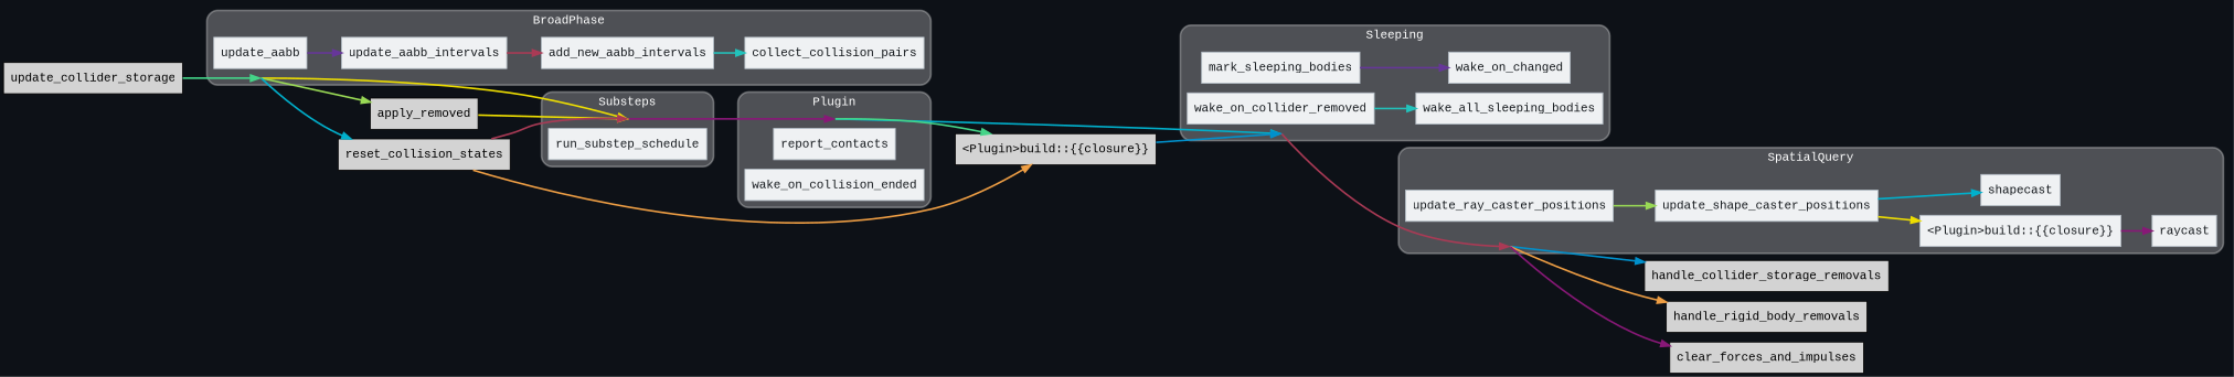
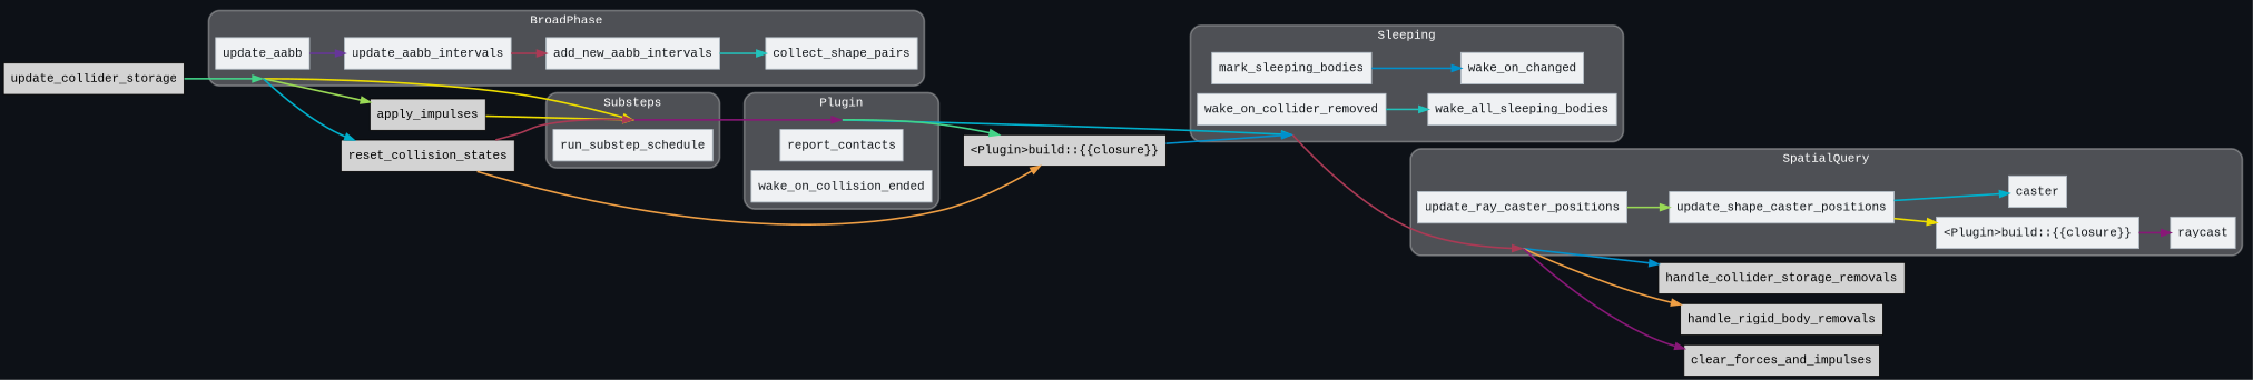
  digraph {
    bgcolor="#0d1117"
    compound=true
    fontname="Liberation Mono"
    nodesep=0.15
    rankdir=LR
    splines=spline
    node [fontname="Liberation Mono" shape=box style=filled color="#b4bec7" fillcolor="#eff1f3" fontcolor="#15191d" penwidth=1]
    edge [color="#eede00" fontname="Liberation Mono" penwidth=2]
    "set_marker_node_Set(0)" [height=0 shape=point style=invis color="" fillcolor="" fontcolor="" penwidth=""]
    n2 [label=update_aabb]
    n3 [label=update_aabb_intervals]
    n4 [label=add_new_aabb_intervals]
-   n5 [label=collect_collision_pairs]
+   n5 [label=collect_shape_pairs]
    "set_marker_node_Set(1)" [height=0 shape=point style=invis color="" fillcolor="" fontcolor="" penwidth=""]
    n7 [label=run_substep_schedule]
    "set_marker_node_Set(2)" [height=0 shape=point style=invis color="" fillcolor="" fontcolor="" penwidth=""]
    n9 [label=report_contacts]
    n10 [label=wake_on_collision_ended]
    "set_marker_node_Set(3)" [height=0 shape=point style=invis color="" fillcolor="" fontcolor="" penwidth=""]
    n12 [label=mark_sleeping_bodies]
    n13 [label=wake_on_changed]
    n14 [label=wake_on_collider_removed]
    n15 [label=wake_all_sleeping_bodies]
    "set_marker_node_Set(4)" [height=0 shape=point style=invis color="" fillcolor="" fontcolor="" penwidth=""]
    n17 [label=update_ray_caster_positions]
    n18 [label=update_shape_caster_positions]
    n19 [label="<Plugin>build::{{closure}}"]
    n20 [label=raycast]
-   n21 [label=shapecast]
-   n22 [label=apply_removed color="" fillcolor="" fontcolor="" penwidth=""]
+   n21 [label=caster]
+   n22 [label=apply_impulses color="" fillcolor="" fontcolor="" penwidth=""]
    n23 [label=reset_collision_states color="" fillcolor="" fontcolor="" penwidth=""]
    n24 [label="<Plugin>build::{{closure}}" color="" fillcolor="" fontcolor="" penwidth=""]
    n25 [label=handle_collider_storage_removals color="" fillcolor="" fontcolor="" penwidth=""]
    n26 [label=handle_rigid_body_removals color="" fillcolor="" fontcolor="" penwidth=""]
    n27 [label=clear_forces_and_impulses color="" fillcolor="" fontcolor="" penwidth=""]
    n28 [label=update_collider_storage color="" fillcolor="" fontcolor="" penwidth=""]
    subgraph cluster_1 {
      color="#ffffff50"
      fillcolor="#ffffff44"
      fontcolor="#ffffff"
      label=BroadPhase
      penwidth=2
      style="rounded,filled"
      "set_marker_node_Set(0)"
      n2
      n3
      n4
      n5
    }
    subgraph cluster_2 {
      color="#ffffff50"
      fillcolor="#ffffff44"
      fontcolor="#ffffff"
      label=Substeps
      penwidth=2
      style="rounded,filled"
      "set_marker_node_Set(1)"
      n7
    }
    subgraph cluster_3 {
      color="#ffffff50"
      fillcolor="#ffffff44"
      fontcolor="#ffffff"
      label=Plugin
      penwidth=2
      style="rounded,filled"
      "set_marker_node_Set(2)"
      n9
      n10
    }
    subgraph cluster_4 {
      color="#ffffff50"
      fillcolor="#ffffff44"
      fontcolor="#ffffff"
      label=Sleeping
      penwidth=2
      style="rounded,filled"
      "set_marker_node_Set(3)"
      n12
      n13
      n14
      n15
    }
    subgraph cluster_5 {
      color="#ffffff50"
      fillcolor="#ffffff44"
      fontcolor="#ffffff"
      label=SpatialQuery
      penwidth=2
      style="rounded,filled"
      "set_marker_node_Set(4)"
      n17
      n18
      n19
      n20
      n21
    }
    "set_marker_node_Set(0)" -> "set_marker_node_Set(1)"
    "set_marker_node_Set(0)" -> n22 [color="#99d955"]
    "set_marker_node_Set(0)" -> n23 [color="#00b0cc"]
    n2 -> n3 [color="#663699"]
    n3 -> n4 [color="#aa3a55"]
    n4 -> n5 [color="#22c2bb"]
    "set_marker_node_Set(1)" -> "set_marker_node_Set(2)" [color="#881877"]
    "set_marker_node_Set(2)" -> "set_marker_node_Set(3)" [color="#00b0cc"]
    "set_marker_node_Set(2)" -> n24 [color="#44d488"]
    "set_marker_node_Set(3)" -> "set_marker_node_Set(4)" [color="#aa3a55"]
-   n12 -> n13 [color="#663699"]
+   n12 -> n13 [color="#0090cc"]
    n14 -> n15 [color="#22c2bb"]
    "set_marker_node_Set(4)" -> n25 [color="#0090cc"]
    "set_marker_node_Set(4)" -> n26 [color="#ee9e44"]
    "set_marker_node_Set(4)" -> n27 [color="#881877"]
    n17 -> n18 [color="#99d955"]
    n18 -> n19
    n18 -> n21 [color="#00b0cc"]
    n19 -> n20 [color="#881877"]
    n22 -> "set_marker_node_Set(1)"
    n23 -> "set_marker_node_Set(1)" [color="#aa3a55"]
    n23 -> n24 [color="#ee9e44"]
    n24 -> "set_marker_node_Set(3)" [color="#0090cc"]
    n28 -> "set_marker_node_Set(0)" [color="#44d488"]
  }
